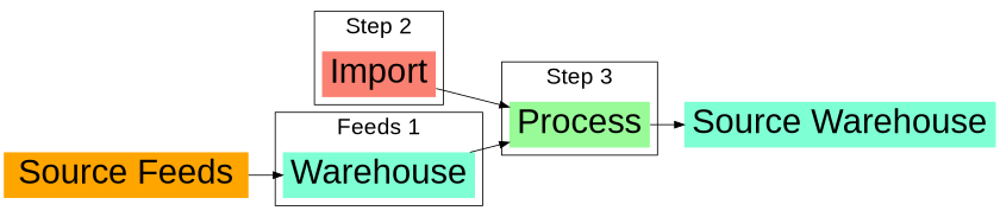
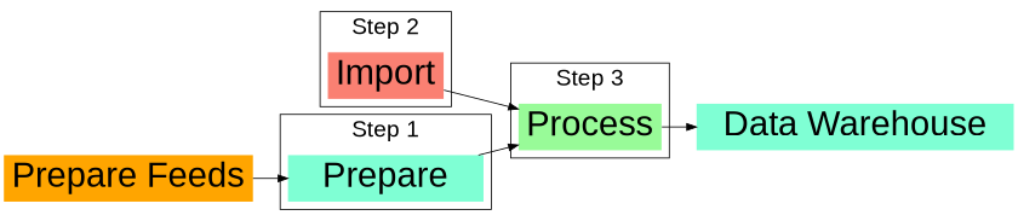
  digraph {
    fontname="Liberation Sans"
    fontsize=24
    newrank=true
    rankdir=LR
    node [color=deeppink fillcolor=aquamarine fontname="Liberation Sans" fontsize=36 penwidth=0 shape=none style=filled]
    edge [arrowhead=normal fontname="Liberation Sans"]
    Import [color=blue fillcolor=salmon]
-   Prepare [color=purple label=Warehouse]
+   Prepare [color=purple]
    Process [fillcolor=palegreen]
-   "Data Warehouse" [color=teal label="Source Warehouse" penwidth=""]
-   "Source Feeds" [fillcolor=orange penwidth=""]
+   "Data Warehouse" [color=teal penwidth=""]
+   "Source Feeds" [fillcolor=orange label="Prepare Feeds" penwidth=""]
    subgraph cluster_1 {
      label="Step 2"
      Import
    }
    subgraph cluster_2 {
-     label="Feeds 1"
+     label="Step 1"
      Prepare
    }
    subgraph cluster_3 {
      label="Step 3"
      Process
    }
    Import -> Process
    Prepare -> Process
    Process -> "Data Warehouse"
    "Source Feeds" -> Prepare
  }
